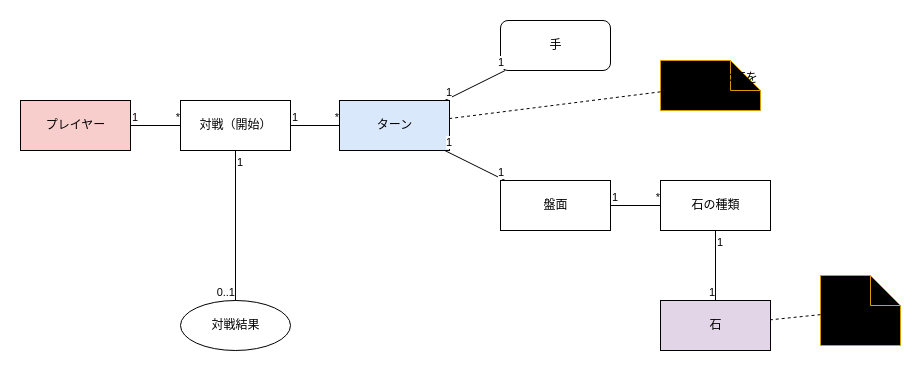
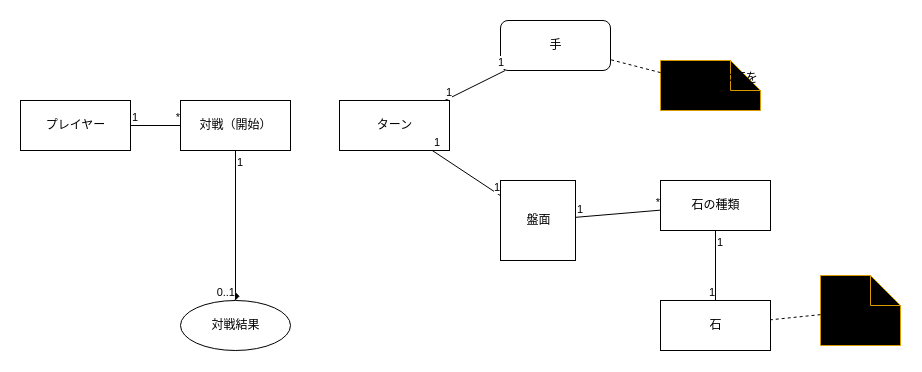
  <mxCell id="0" />
  <mxCell id="1" parent="0" />
  <mxCell id="2" value="対戦（開始）" style="html=1;" parent="1" vertex="1"><mxGeometry x="180" y="100" width="110" height="50" as="geometry" /></mxCell>
- <mxCell id="3" value="盤面" style="html=1;" parent="1" vertex="1"><mxGeometry x="500" y="180" width="110" height="50" as="geometry" /></mxCell>
- <mxCell id="4" value="石" style="html=1;fillColor=#e1d5e7;" parent="1" vertex="1"><mxGeometry x="660" y="300" width="110" height="50" as="geometry" /></mxCell>
+ <mxCell id="3" value="盤面" style="html=1;" parent="1" vertex="1"><mxGeometry x="500" y="180" width="75" height="80" as="geometry" /></mxCell>
+ <mxCell id="4" value="石" style="html=1;" parent="1" vertex="1"><mxGeometry x="660" y="300" width="110" height="50" as="geometry" /></mxCell>
  <mxCell id="5" value="対戦結果" style="ellipse;html=1;" parent="1" vertex="1"><mxGeometry x="180" y="300" width="110" height="50" as="geometry" /></mxCell>
- <mxCell id="6" value="プレイヤー" style="html=1;fillColor=#f8cecc;" parent="1" vertex="1"><mxGeometry x="20" y="100" width="110" height="50" as="geometry" /></mxCell>
+ <mxCell id="6" value="プレイヤー" style="html=1;" parent="1" vertex="1"><mxGeometry x="20" y="100" width="110" height="50" as="geometry" /></mxCell>
  <mxCell id="7" value="石の種類&lt;br&gt;・空&lt;br&gt;・黒&lt;br&gt;・白" style="shape=note;whiteSpace=wrap;html=1;backgroundOutline=1;darkOpacity=0.05;fillColor=#000000;strokeColor=#d79b00;align=left;" parent="1" vertex="1"><mxGeometry x="820" y="275" width="80" height="70" as="geometry" /></mxCell>
  <mxCell id="8" value="" style="endArrow=none;dashed=1;html=1;" parent="1" source="7" target="4" edge="1"><mxGeometry width="50" height="50" relative="1" as="geometry"><mxPoint x="240" y="340" as="sourcePoint" /><mxPoint x="290" y="290" as="targetPoint" /></mxGeometry></mxCell>
  <mxCell id="9" value="" style="endArrow=none;html=1;edgeStyle=orthogonalEdgeStyle;" parent="1" source="6" target="2" edge="1"><mxGeometry relative="1" as="geometry"><mxPoint x="270" y="230" as="sourcePoint" /><mxPoint x="430" y="230" as="targetPoint" /></mxGeometry></mxCell>
  <mxCell id="10" value="1" style="edgeLabel;resizable=0;html=1;align=left;verticalAlign=bottom;" parent="9" connectable="0" vertex="1"><mxGeometry x="-1" relative="1" as="geometry" /></mxCell>
  <mxCell id="11" value="*" style="edgeLabel;resizable=0;html=1;align=right;verticalAlign=bottom;" parent="9" connectable="0" vertex="1"><mxGeometry x="1" relative="1" as="geometry" /></mxCell>
- <mxCell id="12" value="ターン" style="html=1;fillColor=#dae8fc;" parent="1" vertex="1"><mxGeometry x="339" y="100" width="110" height="50" as="geometry" /></mxCell>
- <mxCell id="13" value="" style="endArrow=none;html=1;edgeStyle=orthogonalEdgeStyle;" parent="1" source="2" target="12" edge="1"><mxGeometry relative="1" as="geometry"><mxPoint x="140" y="135" as="sourcePoint" /><mxPoint x="230" y="135" as="targetPoint" /></mxGeometry></mxCell>
- <mxCell id="14" value="1" style="edgeLabel;resizable=0;html=1;align=left;verticalAlign=bottom;" parent="13" connectable="0" vertex="1"><mxGeometry x="-1" relative="1" as="geometry" /></mxCell>
- <mxCell id="15" value="*" style="edgeLabel;resizable=0;html=1;align=right;verticalAlign=bottom;" parent="13" connectable="0" vertex="1"><mxGeometry x="1" relative="1" as="geometry" /></mxCell>
+ <mxCell id="12" value="ターン" style="html=1;" parent="1" vertex="1"><mxGeometry x="339" y="100" width="110" height="50" as="geometry" /></mxCell>
  <mxCell id="16" value="" style="endArrow=none;html=1;" parent="1" source="12" target="3" edge="1"><mxGeometry relative="1" as="geometry"><mxPoint x="340" y="135" as="sourcePoint" /><mxPoint x="430" y="135" as="targetPoint" /></mxGeometry></mxCell>
  <mxCell id="17" value="1" style="edgeLabel;resizable=0;html=1;align=left;verticalAlign=bottom;" parent="16" connectable="0" vertex="1"><mxGeometry x="-1" relative="1" as="geometry" /></mxCell>
  <mxCell id="18" value="1" style="edgeLabel;resizable=0;html=1;align=right;verticalAlign=bottom;" parent="16" connectable="0" vertex="1"><mxGeometry x="1" relative="1" as="geometry" /></mxCell>
  <mxCell id="19" value="石の種類" style="html=1;" parent="1" vertex="1"><mxGeometry x="660" y="180" width="110" height="50" as="geometry" /></mxCell>
  <mxCell id="20" value="" style="endArrow=none;html=1;" parent="1" source="3" target="19" edge="1"><mxGeometry relative="1" as="geometry"><mxPoint x="540" y="135" as="sourcePoint" /><mxPoint x="630" y="135" as="targetPoint" /></mxGeometry></mxCell>
  <mxCell id="21" value="1" style="edgeLabel;resizable=0;html=1;align=left;verticalAlign=bottom;" parent="20" connectable="0" vertex="1"><mxGeometry x="-1" relative="1" as="geometry" /></mxCell>
  <mxCell id="22" value="*" style="edgeLabel;resizable=0;html=1;align=right;verticalAlign=bottom;" parent="20" connectable="0" vertex="1"><mxGeometry x="1" relative="1" as="geometry" /></mxCell>
  <mxCell id="23" value="" style="endArrow=none;html=1;" parent="1" source="19" target="4" edge="1"><mxGeometry relative="1" as="geometry"><mxPoint x="740" y="215" as="sourcePoint" /><mxPoint x="830" y="215" as="targetPoint" /></mxGeometry></mxCell>
  <mxCell id="24" value="1" style="edgeLabel;resizable=0;html=1;align=left;verticalAlign=bottom;" parent="23" connectable="0" vertex="1"><mxGeometry x="-1" relative="1" as="geometry"><mxPoint y="20" as="offset" /></mxGeometry></mxCell>
  <mxCell id="25" value="1" style="edgeLabel;resizable=0;html=1;align=right;verticalAlign=bottom;" parent="23" connectable="0" vertex="1"><mxGeometry x="1" relative="1" as="geometry" /></mxCell>
  <mxCell id="26" value="手" style="html=1;rounded=1;" parent="1" vertex="1"><mxGeometry x="500" y="20" width="110" height="50" as="geometry" /></mxCell>
  <mxCell id="27" value="" style="endArrow=none;html=1;" parent="1" source="12" target="26" edge="1"><mxGeometry relative="1" as="geometry"><mxPoint x="540" y="157" as="sourcePoint" /><mxPoint x="630" y="193" as="targetPoint" /></mxGeometry></mxCell>
  <mxCell id="28" value="1" style="edgeLabel;resizable=0;html=1;align=left;verticalAlign=bottom;" parent="27" connectable="0" vertex="1"><mxGeometry x="-1" relative="1" as="geometry" /></mxCell>
  <mxCell id="29" value="1" style="edgeLabel;resizable=0;html=1;align=right;verticalAlign=bottom;" parent="27" connectable="0" vertex="1"><mxGeometry x="1" relative="1" as="geometry" /></mxCell>
  <mxCell id="30" value="どこにどんな石を置くか" style="shape=note;whiteSpace=wrap;html=1;backgroundOutline=1;darkOpacity=0.05;fillColor=#000000;strokeColor=#d79b00;align=left;" parent="1" vertex="1"><mxGeometry x="660" y="60" width="100" height="50" as="geometry" /></mxCell>
- <mxCell id="31" value="" style="endArrow=none;dashed=1;html=1;" parent="1" source="30" target="12" edge="1"><mxGeometry width="50" height="50" relative="1" as="geometry"><mxPoint x="60" y="120" as="sourcePoint" /><mxPoint x="750" y="83" as="targetPoint" /></mxGeometry></mxCell>
- <mxCell id="32" value="" style="endArrow=none;html=1;" parent="1" source="2" target="5" edge="1"><mxGeometry relative="1" as="geometry"><mxPoint x="725" y="240" as="sourcePoint" /><mxPoint x="725" y="310" as="targetPoint" /></mxGeometry></mxCell>
+ <mxCell id="31" value="" style="endArrow=none;dashed=1;html=1;" parent="1" source="30" target="26" edge="1"><mxGeometry width="50" height="50" relative="1" as="geometry"><mxPoint x="60" y="120" as="sourcePoint" /><mxPoint x="750" y="83" as="targetPoint" /></mxGeometry></mxCell>
+ <mxCell id="32" value="" style="endArrow=diamond;html=1;" parent="1" source="2" target="5" edge="1"><mxGeometry relative="1" as="geometry"><mxPoint x="725" y="240" as="sourcePoint" /><mxPoint x="725" y="310" as="targetPoint" /></mxGeometry></mxCell>
  <mxCell id="33" value="1" style="edgeLabel;resizable=0;html=1;align=left;verticalAlign=bottom;" parent="32" connectable="0" vertex="1"><mxGeometry x="-1" relative="1" as="geometry"><mxPoint y="20" as="offset" /></mxGeometry></mxCell>
  <mxCell id="34" value="0..1" style="edgeLabel;resizable=0;html=1;align=right;verticalAlign=bottom;" parent="32" connectable="0" vertex="1"><mxGeometry x="1" relative="1" as="geometry" /></mxCell>
